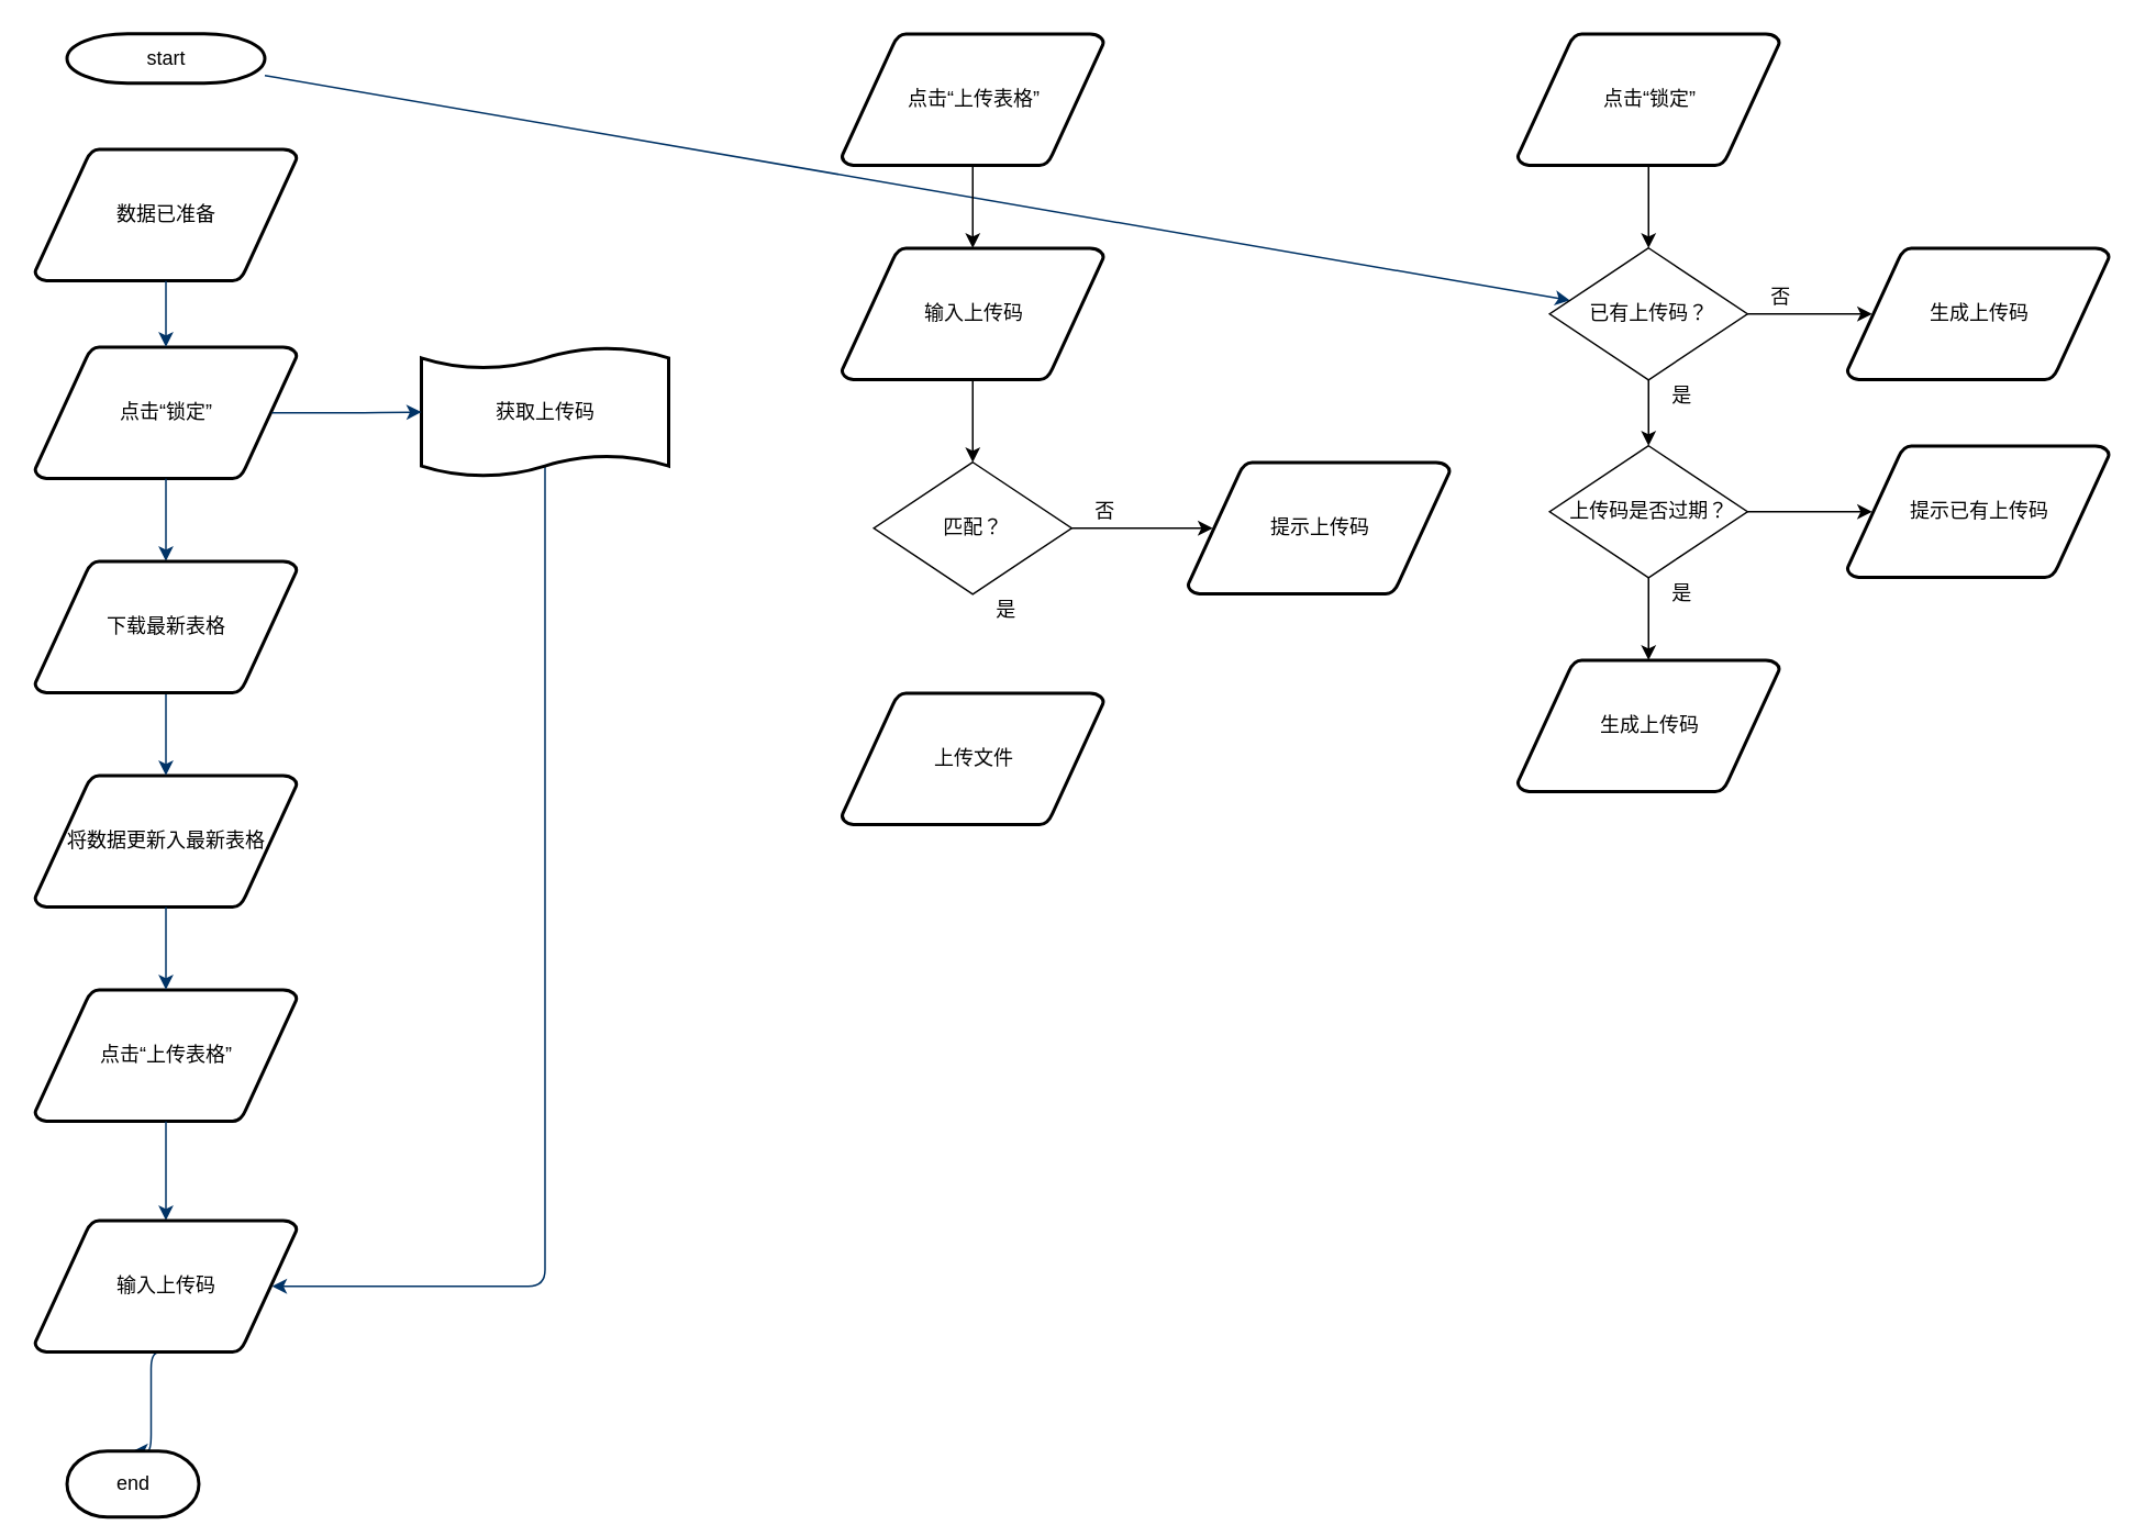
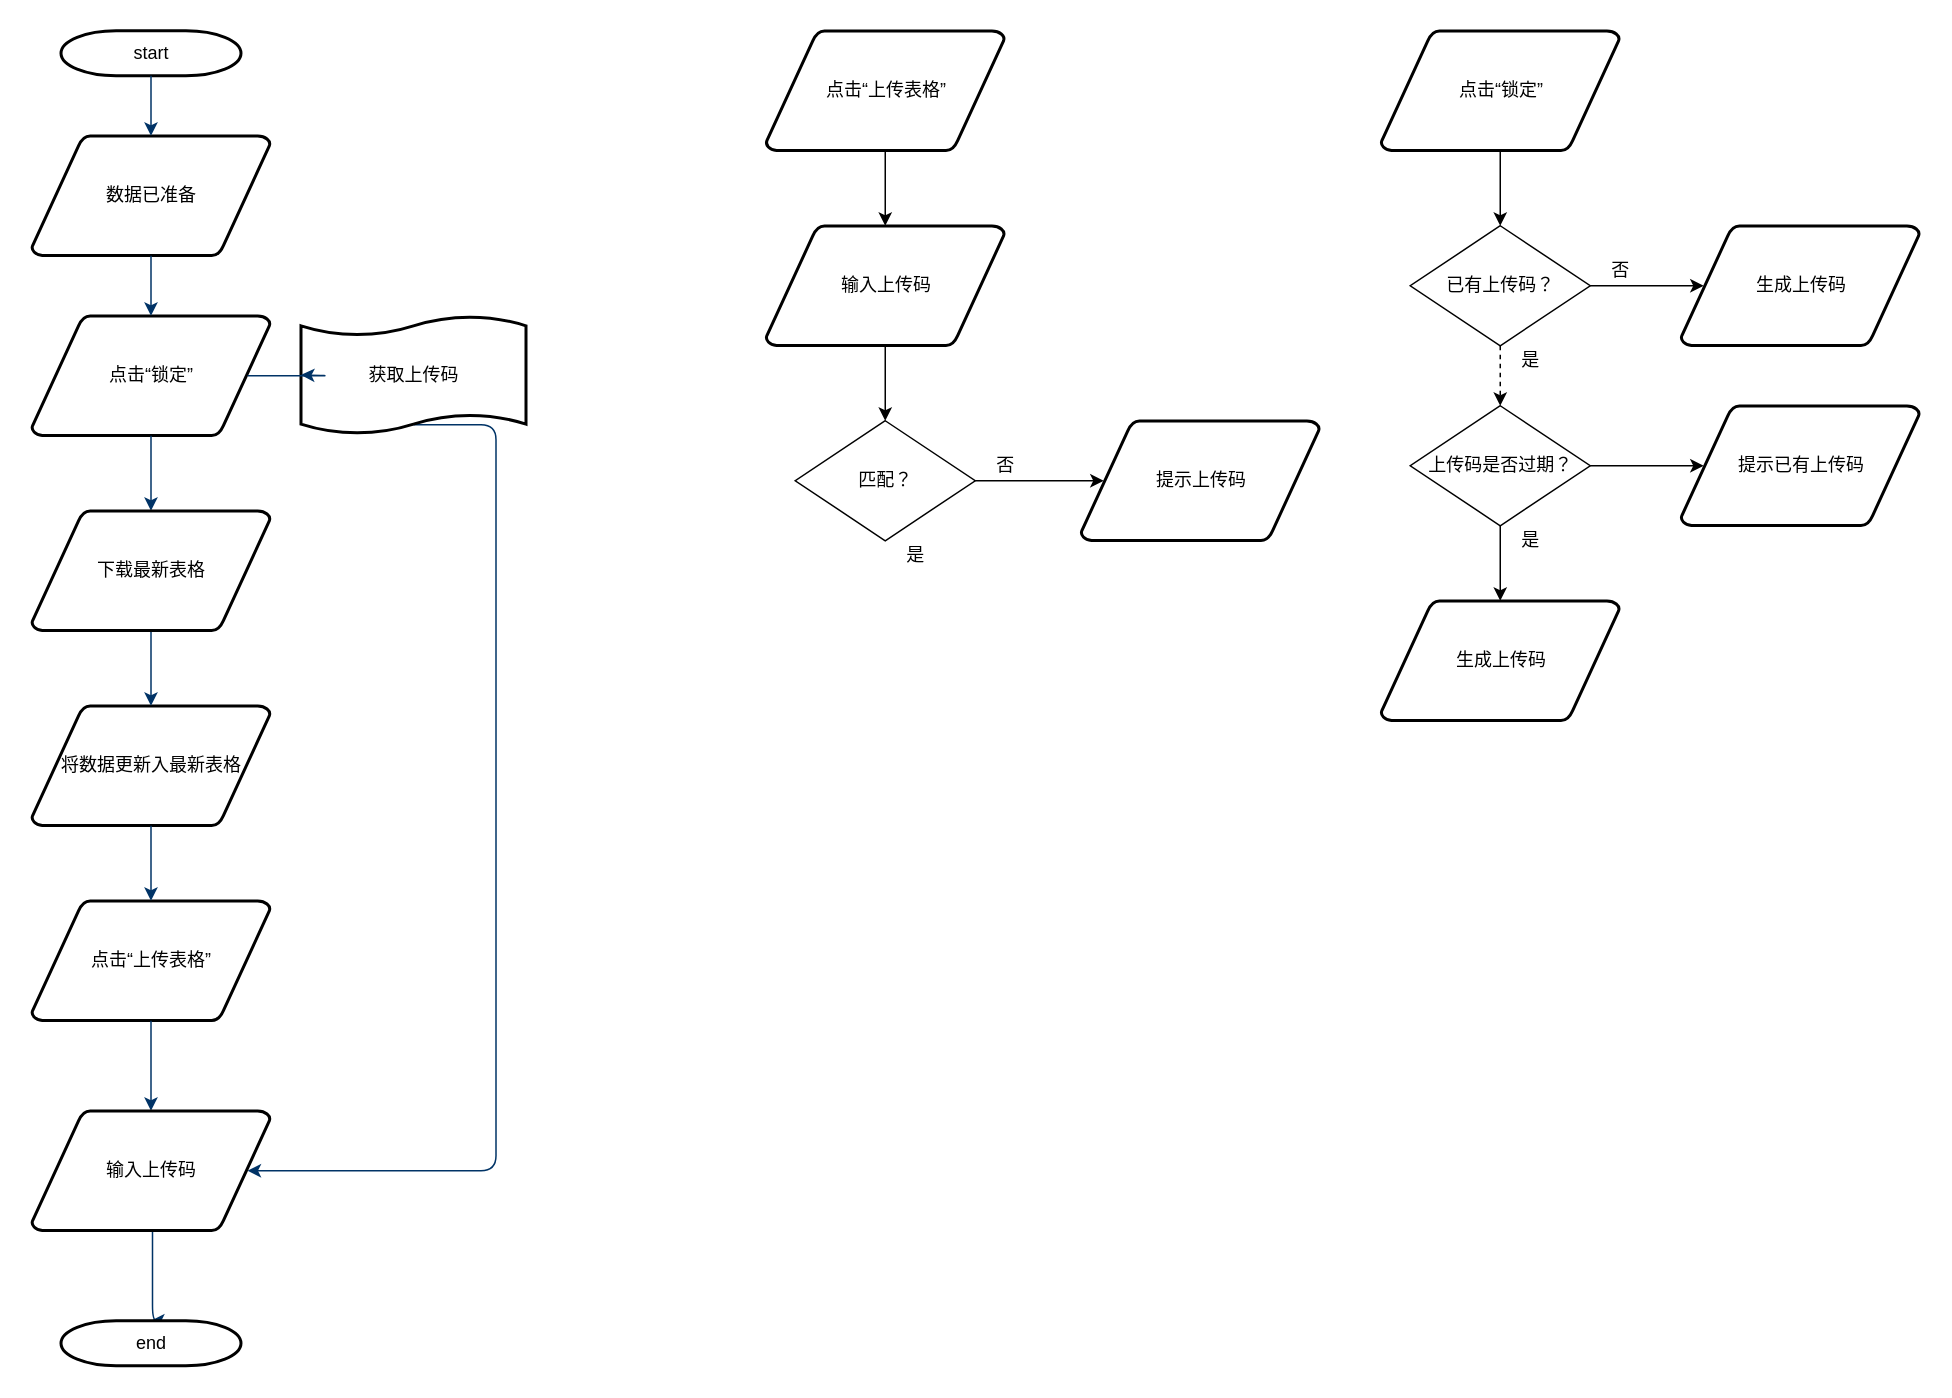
  <mxCell id="0" />
  <mxCell id="1" parent="0" />
  <mxCell id="2" value="start" style="shape=mxgraph.flowchart.terminator;strokeWidth=2;gradientColor=none;gradientDirection=north;fontStyle=0;html=1;" parent="1" vertex="1"><mxGeometry x="40" y="20" width="120" height="30" as="geometry" /></mxCell>
  <mxCell id="3" value="数据已准备" style="shape=mxgraph.flowchart.data;strokeWidth=2;gradientColor=none;gradientDirection=north;fontStyle=0;html=1;" parent="1" vertex="1"><mxGeometry x="20.5" y="90" width="159" height="80" as="geometry" /></mxCell>
  <mxCell id="4" value="将数据更新入最新表格" style="shape=mxgraph.flowchart.data;strokeWidth=2;gradientColor=none;gradientDirection=north;fontStyle=0;html=1;" parent="1" vertex="1"><mxGeometry x="20.5" y="470" width="159" height="80" as="geometry" /></mxCell>
  <mxCell id="5" value="点击“锁定”" style="shape=mxgraph.flowchart.data;strokeWidth=2;gradientColor=none;gradientDirection=north;fontStyle=0;html=1;" parent="1" vertex="1"><mxGeometry x="20.5" y="210" width="159" height="80" as="geometry" /></mxCell>
- <mxCell id="6" style="fontStyle=1;strokeColor=#003366;strokeWidth=1;html=1;" parent="1" source="2" target="34" edge="1"><mxGeometry relative="1" as="geometry" /></mxCell>
+ <mxCell id="6" style="fontStyle=1;strokeColor=#003366;strokeWidth=1;html=1;" parent="1" source="2" target="3" edge="1"><mxGeometry relative="1" as="geometry" /></mxCell>
  <mxCell id="7" style="fontStyle=1;strokeColor=#003366;strokeWidth=1;html=1;" parent="1" source="3" target="5" edge="1"><mxGeometry relative="1" as="geometry" /></mxCell>
  <mxCell id="8" style="entryX=0.5;entryY=0;entryPerimeter=0;fontStyle=1;strokeColor=#003366;strokeWidth=1;html=1;entryDx=0;entryDy=0;" parent="1" source="5" target="18" edge="1"><mxGeometry relative="1" as="geometry"><mxPoint x="100" y="350" as="targetPoint" /></mxGeometry></mxCell>
  <mxCell id="9" value="" style="edgeStyle=elbowEdgeStyle;elbow=horizontal;fontColor=#001933;fontStyle=1;strokeColor=#003366;strokeWidth=1;html=1;" parent="1" target="4" edge="1"><mxGeometry width="100" height="100" as="geometry"><mxPoint x="100" y="407" as="sourcePoint" /><mxPoint x="-120" as="targetPoint" y="-40" /></mxGeometry></mxCell>
  <mxCell id="10" value="点击“上传表格”" style="shape=mxgraph.flowchart.data;strokeWidth=2;gradientColor=none;gradientDirection=north;fontStyle=0;html=1;" parent="1" vertex="1"><mxGeometry x="20.5" y="600" width="159" height="80" as="geometry" /></mxCell>
  <mxCell id="11" value="" style="edgeStyle=elbowEdgeStyle;elbow=horizontal;fontStyle=1;strokeColor=#003366;strokeWidth=1;html=1;" parent="1" source="4" target="10" edge="1"><mxGeometry width="100" height="100" as="geometry"><mxPoint y="60" as="sourcePoint" x="-220" /><mxPoint x="-120" as="targetPoint" y="-40" /></mxGeometry></mxCell>
  <mxCell id="12" value="" style="edgeStyle=elbowEdgeStyle;elbow=horizontal;exitX=0.5;exitY=0.91;exitPerimeter=0;fontStyle=1;strokeColor=#003366;strokeWidth=1;html=1;entryX=0.905;entryY=0.5;entryDx=0;entryDy=0;entryPerimeter=0;exitDx=0;exitDy=0;" parent="1" source="16" target="19" edge="1"><mxGeometry width="100" height="100" as="geometry"><mxPoint x="260" y="640" as="sourcePoint" /><mxPoint y="60" as="targetPoint" x="-220" /><Array as="points"><mxPoint x="330" y="460" /></Array></mxGeometry></mxCell>
  <mxCell id="13" value="" style="edgeStyle=elbowEdgeStyle;elbow=horizontal;entryX=0.5;entryY=0;entryPerimeter=0;fontStyle=1;strokeColor=#003366;strokeWidth=1;html=1;entryDx=0;entryDy=0;" parent="1" source="10" target="19" edge="1"><mxGeometry width="100" height="100" as="geometry"><mxPoint y="60" as="sourcePoint" x="-220" /><mxPoint x="101" y="756" as="targetPoint" /></mxGeometry></mxCell>
  <mxCell id="14" value="" style="edgeStyle=elbowEdgeStyle;elbow=horizontal;exitX=0.5;exitY=1;exitPerimeter=0;fontStyle=1;strokeColor=#003366;strokeWidth=1;html=1;entryX=0.5;entryY=0;entryDx=0;entryDy=0;entryPerimeter=0;" parent="1" target="15" edge="1"><mxGeometry width="100" height="100" as="geometry"><mxPoint x="101" y="820" as="sourcePoint" /><mxPoint x="101" y="880" as="targetPoint" /></mxGeometry></mxCell>
- <mxCell id="15" value="end" style="shape=mxgraph.flowchart.terminator;strokeWidth=2;gradientColor=none;gradientDirection=north;fontStyle=0;html=1;" parent="1" vertex="1"><mxGeometry x="40" y="880" width="80" height="40" as="geometry" /></mxCell>
- <mxCell id="16" value="获取上传码" style="shape=mxgraph.flowchart.paper_tape;strokeWidth=2;gradientColor=none;gradientDirection=north;fontStyle=0;html=1;" parent="1" vertex="1"><mxGeometry x="255" y="209" width="150" height="81" as="geometry" /></mxCell>
+ <mxCell id="15" value="end" style="shape=mxgraph.flowchart.terminator;strokeWidth=2;gradientColor=none;gradientDirection=north;fontStyle=0;html=1;" parent="1" vertex="1"><mxGeometry x="40" y="880" width="120" height="30" as="geometry" /></mxCell>
+ <mxCell id="16" value="获取上传码" style="shape=mxgraph.flowchart.paper_tape;strokeWidth=2;gradientColor=none;gradientDirection=north;fontStyle=0;html=1;" parent="1" vertex="1"><mxGeometry x="200" y="209" width="150" height="81" as="geometry" /></mxCell>
  <mxCell id="17" value="" style="edgeStyle=elbowEdgeStyle;elbow=horizontal;exitX=0.905;exitY=0.5;exitPerimeter=0;entryX=0;entryY=0.5;entryPerimeter=0;fontStyle=1;strokeColor=#003366;strokeWidth=1;html=1;exitDx=0;exitDy=0;entryDx=0;entryDy=0;" parent="1" source="5" target="16" edge="1"><mxGeometry width="100" height="100" as="geometry"><mxPoint x="-120" as="sourcePoint" y="-40" /><mxPoint y="60" as="targetPoint" x="-220" /><Array as="points"><mxPoint x="220" y="290" /></Array></mxGeometry></mxCell>
  <mxCell id="18" value="下载最新表格" style="shape=mxgraph.flowchart.data;strokeWidth=2;gradientColor=none;gradientDirection=north;fontStyle=0;html=1;" vertex="1" parent="1"><mxGeometry x="20.5" y="340" width="159" height="80" as="geometry" /></mxCell>
  <mxCell id="19" value="输入上传码" style="shape=mxgraph.flowchart.data;strokeWidth=2;gradientColor=none;gradientDirection=north;fontStyle=0;html=1;" vertex="1" parent="1"><mxGeometry x="20.5" y="740" width="159" height="80" as="geometry" /></mxCell>
  <mxCell id="20" style="edgeStyle=orthogonalEdgeStyle;rounded=0;orthogonalLoop=1;jettySize=auto;html=1;exitX=0.5;exitY=1;exitDx=0;exitDy=0;exitPerimeter=0;entryX=0.5;entryY=0;entryDx=0;entryDy=0;entryPerimeter=0;" edge="1" parent="1" source="21" target="23"><mxGeometry relative="1" as="geometry" /></mxCell>
  <mxCell id="21" value="点击“上传表格”" style="shape=mxgraph.flowchart.data;strokeWidth=2;gradientColor=none;gradientDirection=north;fontStyle=0;html=1;" vertex="1" parent="1"><mxGeometry x="510" y="20" width="159" height="80" as="geometry" /></mxCell>
  <mxCell id="22" style="edgeStyle=orthogonalEdgeStyle;rounded=0;orthogonalLoop=1;jettySize=auto;html=1;exitX=0.5;exitY=1;exitDx=0;exitDy=0;exitPerimeter=0;entryX=0.5;entryY=0;entryDx=0;entryDy=0;" edge="1" parent="1" source="23" target="25"><mxGeometry relative="1" as="geometry" /></mxCell>
  <mxCell id="23" value="输入上传码" style="shape=mxgraph.flowchart.data;strokeWidth=2;gradientColor=none;gradientDirection=north;fontStyle=0;html=1;" vertex="1" parent="1"><mxGeometry x="510" y="150" width="159" height="80" as="geometry" /></mxCell>
  <mxCell id="24" style="edgeStyle=orthogonalEdgeStyle;rounded=0;orthogonalLoop=1;jettySize=auto;html=1;exitX=1;exitY=0.5;exitDx=0;exitDy=0;entryX=0.095;entryY=0.5;entryDx=0;entryDy=0;entryPerimeter=0;" edge="1" parent="1" source="25" target="29"><mxGeometry relative="1" as="geometry" /></mxCell>
  <mxCell id="25" value="匹配？" style="rhombus;whiteSpace=wrap;html=1;" vertex="1" parent="1"><mxGeometry x="529.5" y="280" width="120" height="80" as="geometry" /></mxCell>
  <mxCell id="26" value="是" style="text;html=1;strokeColor=none;fillColor=none;align=center;verticalAlign=middle;whiteSpace=wrap;rounded=0;" vertex="1" parent="1"><mxGeometry x="590" y="360" width="40" height="20" as="geometry" /></mxCell>
  <mxCell id="27" value="否" style="text;html=1;strokeColor=none;fillColor=none;align=center;verticalAlign=middle;whiteSpace=wrap;rounded=0;" vertex="1" parent="1"><mxGeometry x="649.5" y="300" width="40" height="20" as="geometry" /></mxCell>
- <mxCell id="28" value="上传文件" style="shape=mxgraph.flowchart.data;strokeWidth=2;gradientColor=none;gradientDirection=north;fontStyle=0;html=1;" vertex="1" parent="1"><mxGeometry x="510" y="420" width="159" height="80" as="geometry" /></mxCell>
  <mxCell id="29" value="提示上传码" style="shape=mxgraph.flowchart.data;strokeWidth=2;gradientColor=none;gradientDirection=north;fontStyle=0;html=1;" vertex="1" parent="1"><mxGeometry x="720" y="280" width="159" height="80" as="geometry" /></mxCell>
  <mxCell id="30" style="edgeStyle=orthogonalEdgeStyle;rounded=0;orthogonalLoop=1;jettySize=auto;html=1;exitX=0.5;exitY=1;exitDx=0;exitDy=0;exitPerimeter=0;entryX=0.5;entryY=0;entryDx=0;entryDy=0;" edge="1" parent="1" source="31" target="34"><mxGeometry relative="1" as="geometry" /></mxCell>
  <mxCell id="31" value="点击“锁定”" style="shape=mxgraph.flowchart.data;strokeWidth=2;gradientColor=none;gradientDirection=north;fontStyle=0;html=1;" vertex="1" parent="1"><mxGeometry x="920" y="20" width="159" height="80" as="geometry" /></mxCell>
  <mxCell id="32" style="edgeStyle=orthogonalEdgeStyle;rounded=0;orthogonalLoop=1;jettySize=auto;html=1;exitX=1;exitY=0.5;exitDx=0;exitDy=0;entryX=0.095;entryY=0.5;entryDx=0;entryDy=0;entryPerimeter=0;" edge="1" parent="1" source="34" target="35"><mxGeometry relative="1" as="geometry" /></mxCell>
- <mxCell id="33" style="edgeStyle=orthogonalEdgeStyle;rounded=0;orthogonalLoop=1;jettySize=auto;html=1;exitX=0.5;exitY=1;exitDx=0;exitDy=0;entryX=0.5;entryY=0;entryDx=0;entryDy=0;" edge="1" parent="1" source="34" target="40"><mxGeometry relative="1" as="geometry"><mxPoint x="1000" y="280" as="targetPoint" /></mxGeometry></mxCell>
+ <mxCell id="33" style="edgeStyle=orthogonalEdgeStyle;rounded=0;orthogonalLoop=1;jettySize=auto;html=1;exitX=0.5;exitY=1;exitDx=0;exitDy=0;entryX=0.5;entryY=0;entryDx=0;entryDy=0;dashed=1;" edge="1" parent="1" source="34" target="40"><mxGeometry relative="1" as="geometry"><mxPoint x="1000" y="280" as="targetPoint" /></mxGeometry></mxCell>
  <mxCell id="34" value="已有上传码？" style="rhombus;whiteSpace=wrap;html=1;" vertex="1" parent="1"><mxGeometry x="939.5" y="150" width="120" height="80" as="geometry" /></mxCell>
  <mxCell id="35" value="生成上传码" style="shape=mxgraph.flowchart.data;strokeWidth=2;gradientColor=none;gradientDirection=north;fontStyle=0;html=1;" vertex="1" parent="1"><mxGeometry x="1120" y="150" width="159" height="80" as="geometry" /></mxCell>
  <mxCell id="36" value="否" style="text;html=1;strokeColor=none;fillColor=none;align=center;verticalAlign=middle;whiteSpace=wrap;rounded=0;" vertex="1" parent="1"><mxGeometry x="1059.5" y="170" width="40" height="20" as="geometry" /></mxCell>
  <mxCell id="37" value="是" style="text;html=1;strokeColor=none;fillColor=none;align=center;verticalAlign=middle;whiteSpace=wrap;rounded=0;" vertex="1" parent="1"><mxGeometry x="1000" y="230" width="40" height="20" as="geometry" /></mxCell>
  <mxCell id="38" style="edgeStyle=orthogonalEdgeStyle;rounded=0;orthogonalLoop=1;jettySize=auto;html=1;exitX=0.5;exitY=1;exitDx=0;exitDy=0;entryX=0.5;entryY=0;entryDx=0;entryDy=0;entryPerimeter=0;" edge="1" parent="1" source="40" target="41"><mxGeometry relative="1" as="geometry" /></mxCell>
  <mxCell id="39" style="edgeStyle=orthogonalEdgeStyle;rounded=0;orthogonalLoop=1;jettySize=auto;html=1;exitX=1;exitY=0.5;exitDx=0;exitDy=0;entryX=0.095;entryY=0.5;entryDx=0;entryDy=0;entryPerimeter=0;" edge="1" parent="1" source="40" target="43"><mxGeometry relative="1" as="geometry" /></mxCell>
  <mxCell id="40" value="上传码是否过期？" style="rhombus;whiteSpace=wrap;html=1;" vertex="1" parent="1"><mxGeometry x="939.5" y="270" width="120" height="80" as="geometry" /></mxCell>
  <mxCell id="41" value="生成上传码" style="shape=mxgraph.flowchart.data;strokeWidth=2;gradientColor=none;gradientDirection=north;fontStyle=0;html=1;" vertex="1" parent="1"><mxGeometry x="920" y="400" width="159" height="80" as="geometry" /></mxCell>
  <mxCell id="42" value="是" style="text;html=1;strokeColor=none;fillColor=none;align=center;verticalAlign=middle;whiteSpace=wrap;rounded=0;" vertex="1" parent="1"><mxGeometry x="1000" y="350" width="40" height="20" as="geometry" /></mxCell>
  <mxCell id="43" value="提示已有上传码" style="shape=mxgraph.flowchart.data;strokeWidth=2;gradientColor=none;gradientDirection=north;fontStyle=0;html=1;" vertex="1" parent="1"><mxGeometry x="1120" y="270" width="159" height="80" as="geometry" /></mxCell>
